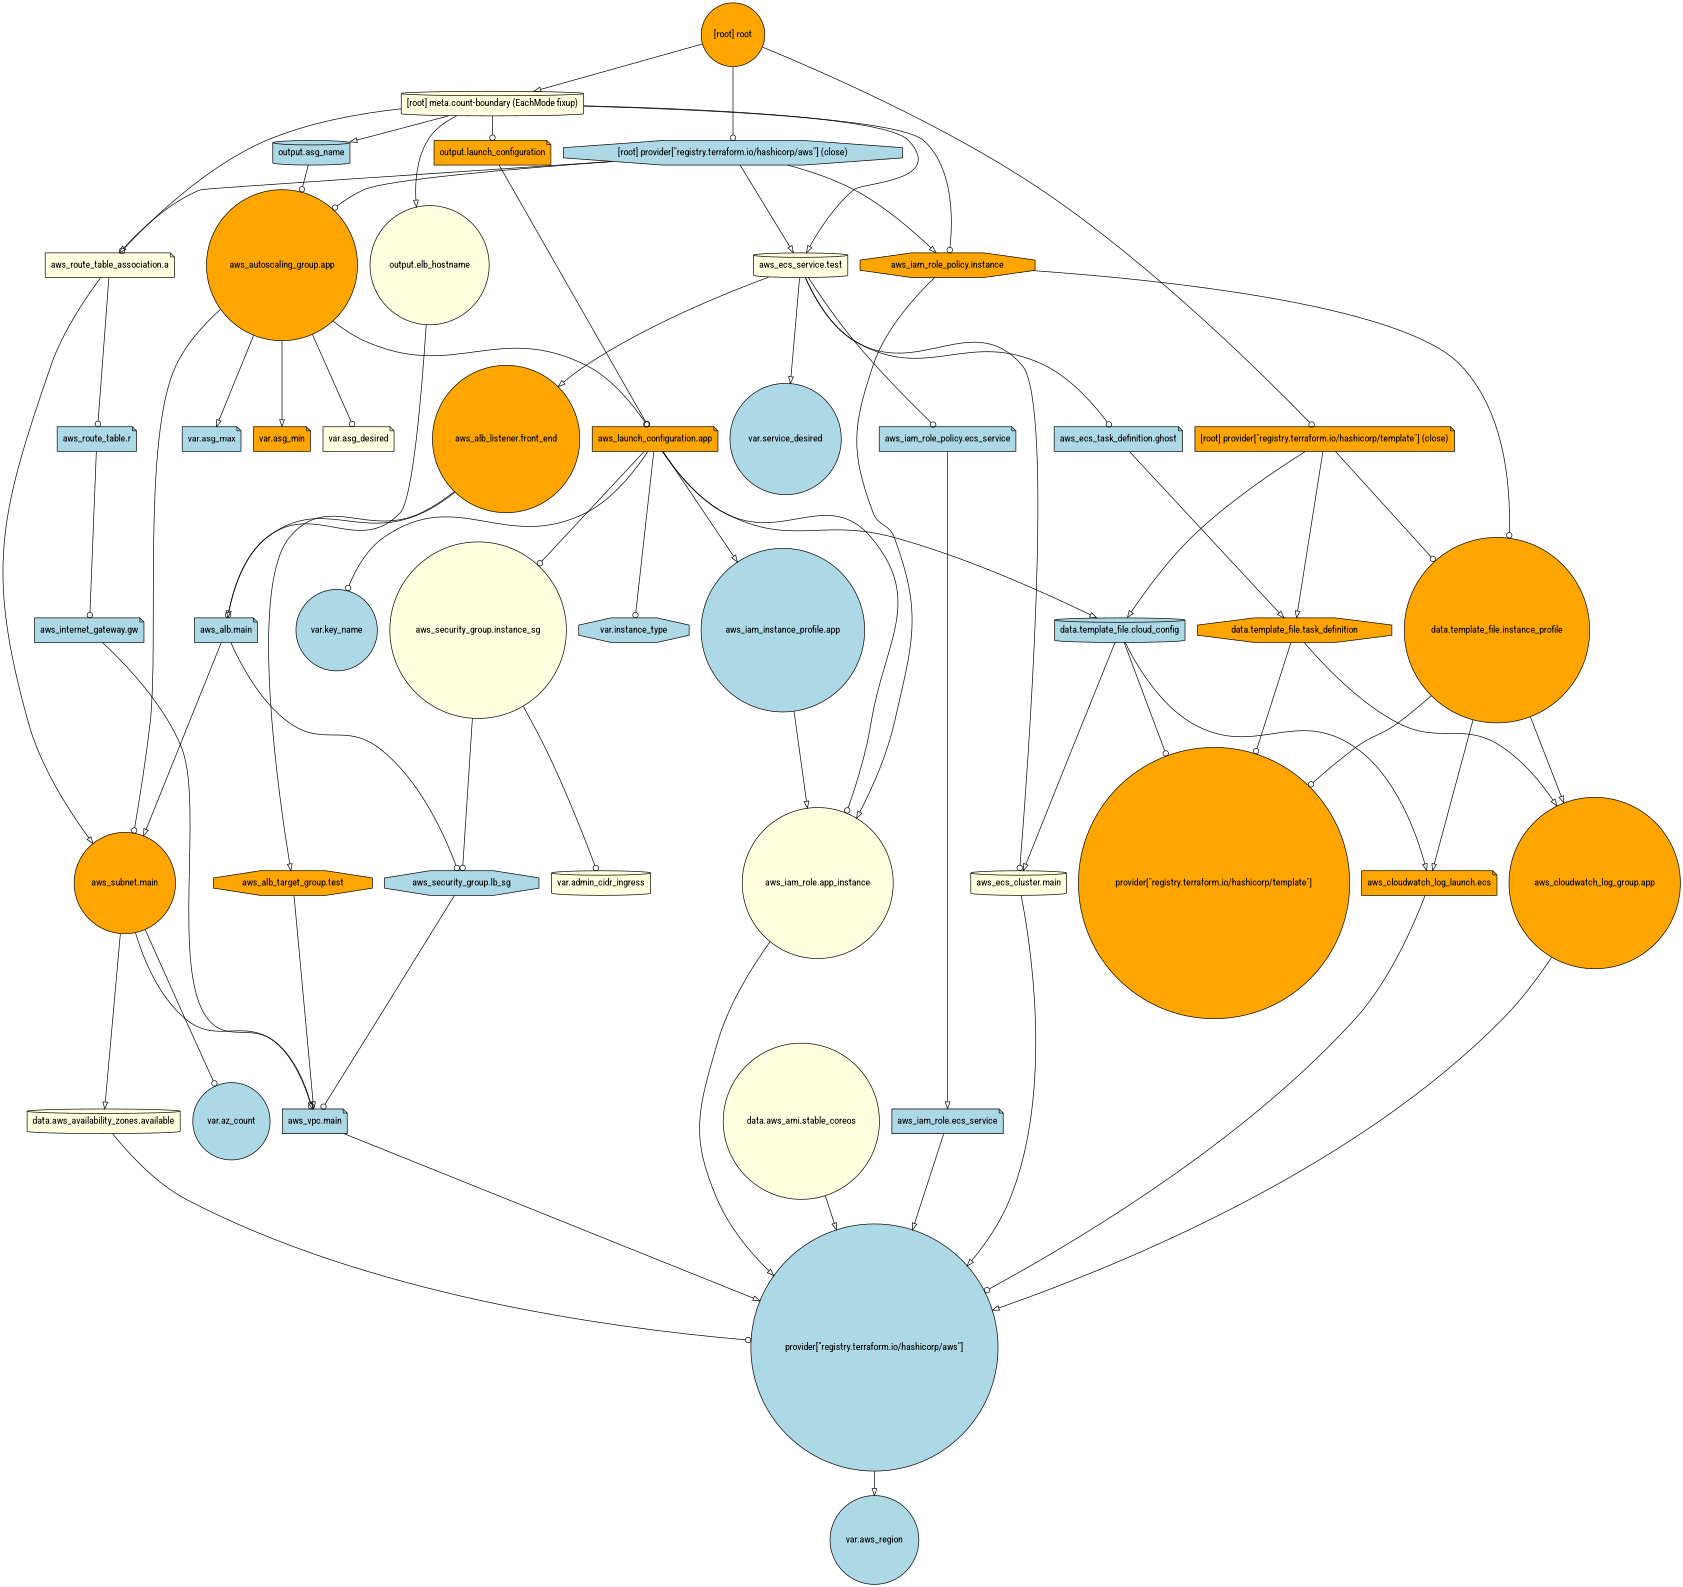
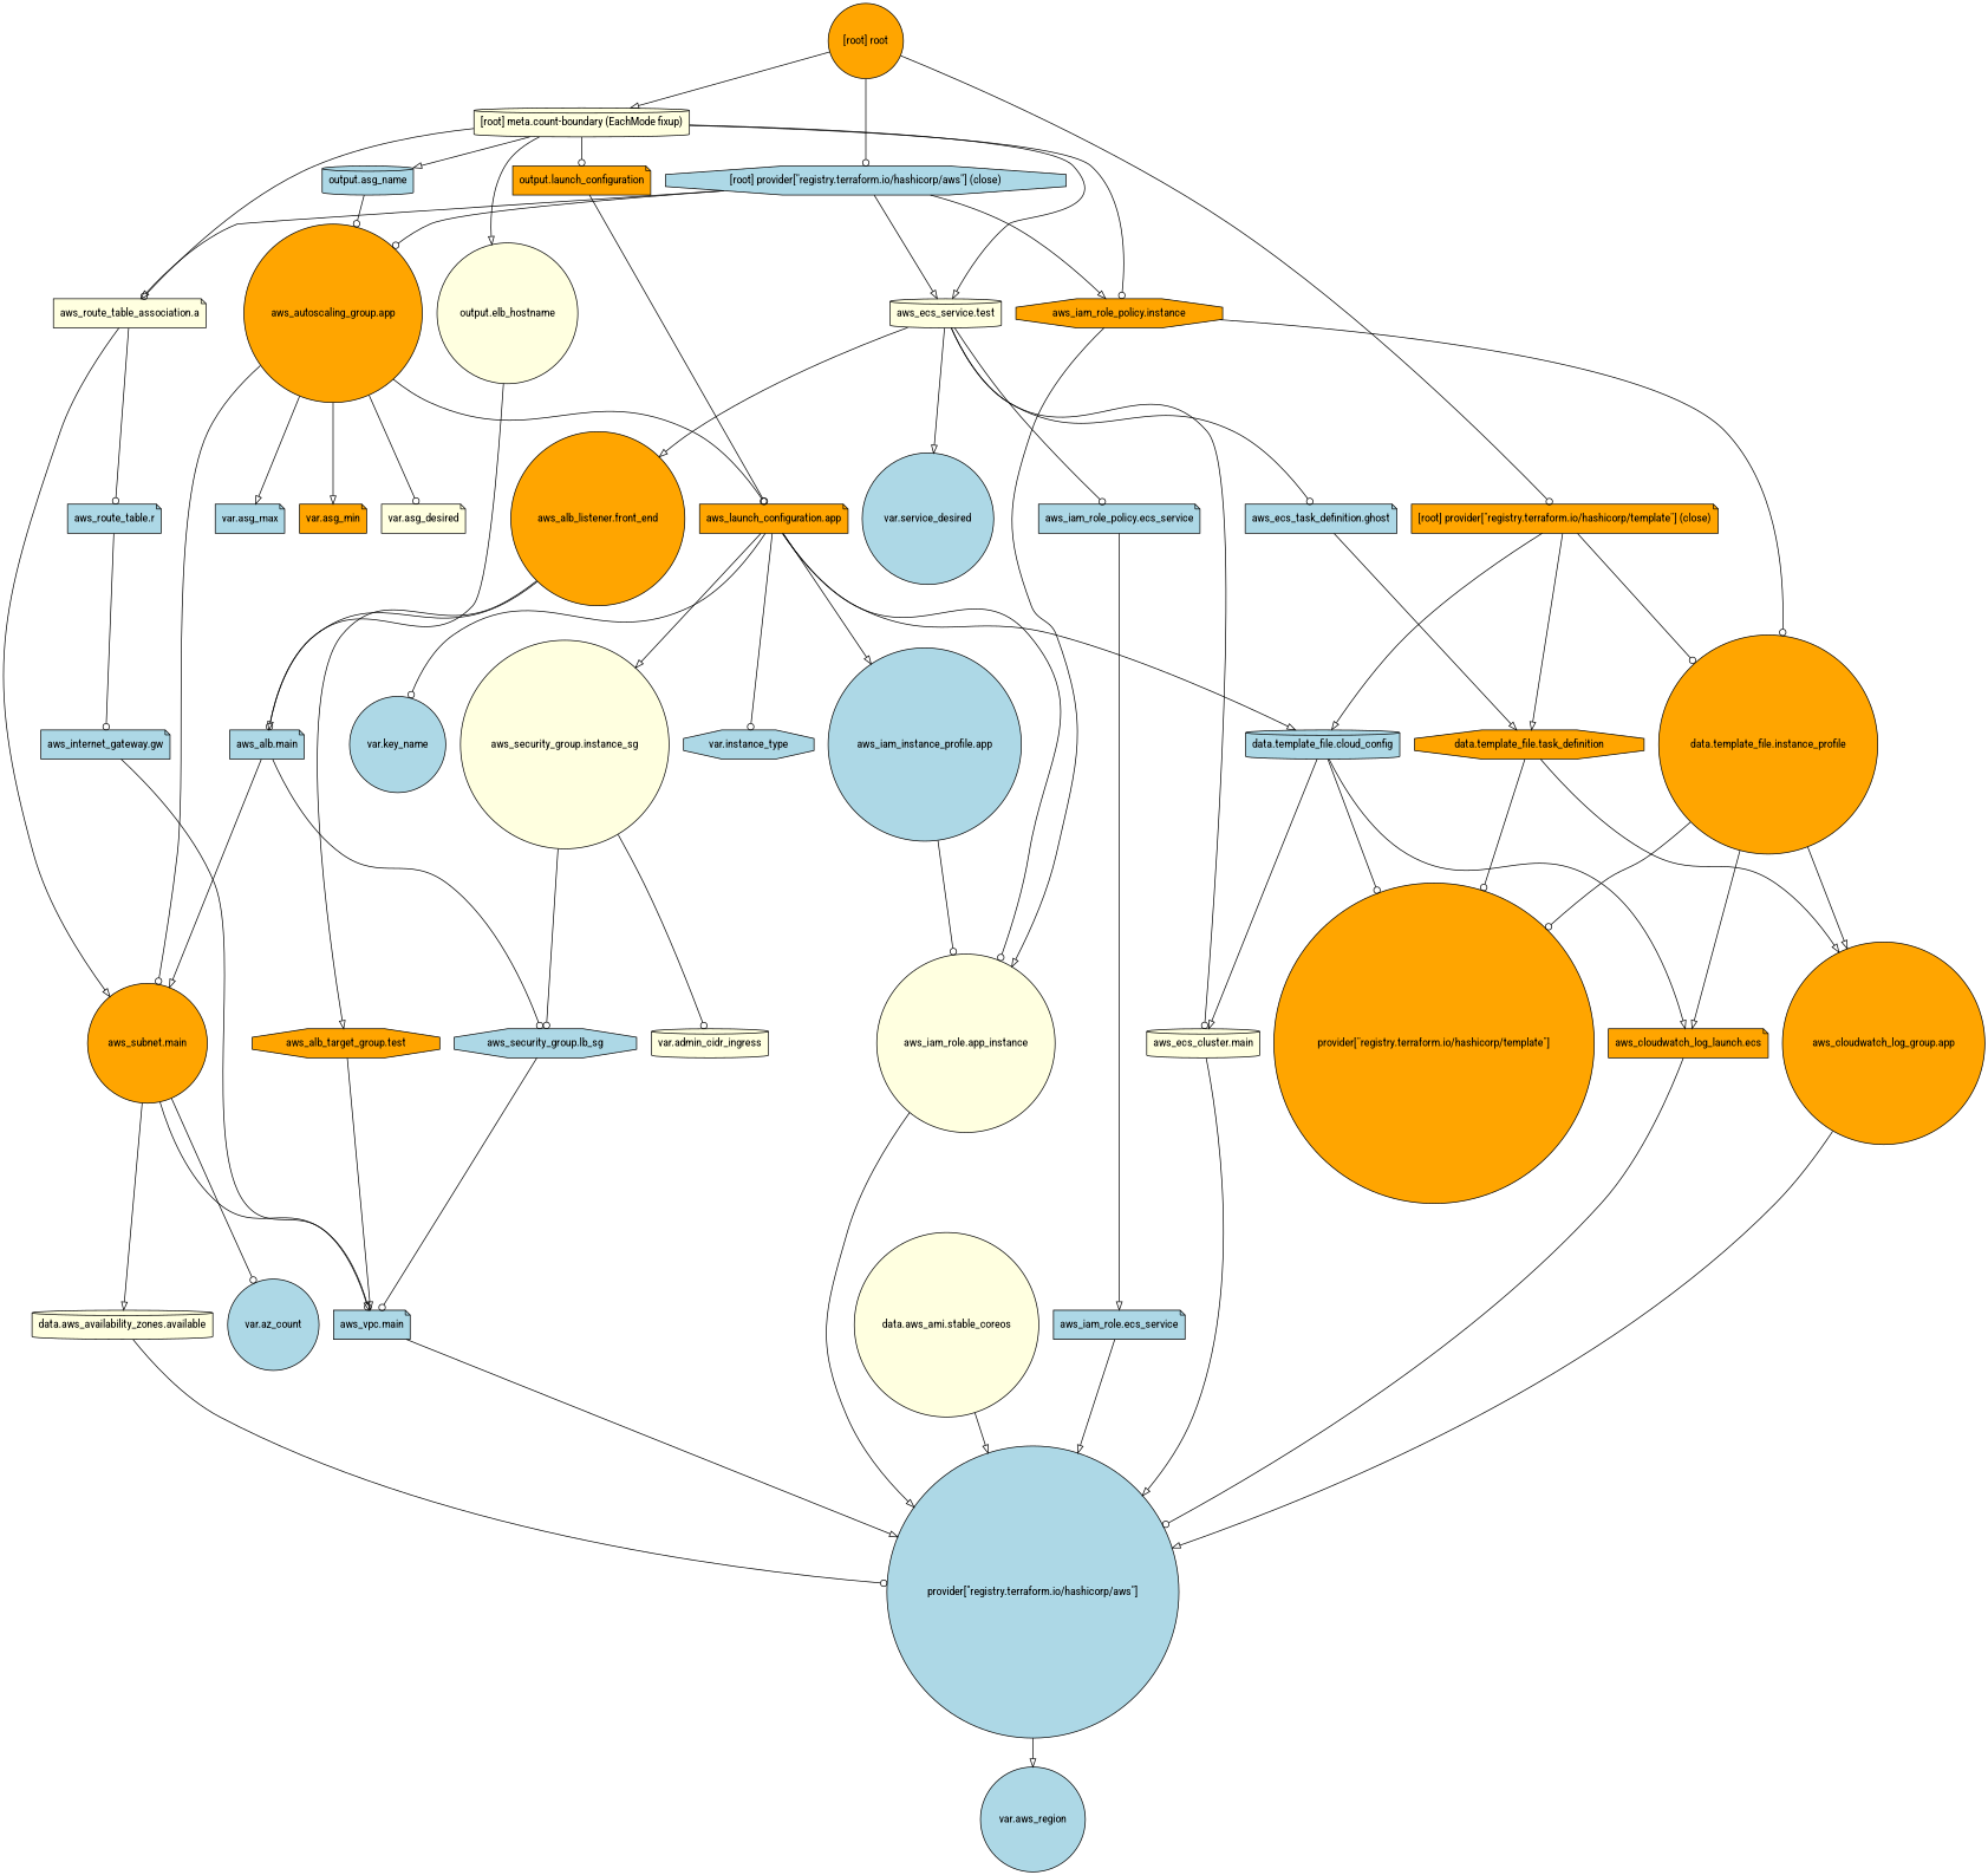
  digraph {
    compound=true
    fontname="Roboto Condensed"
    newrank=true
    node [fillcolor=lightblue fontname="Roboto Condensed" shape=circle style=filled]
    edge [arrowhead=onormal fontname="Roboto Condensed"]
    n1 [label="aws_alb.main" shape=note]
    n2 [label="aws_security_group.lb_sg" shape=octagon]
    n3 [fillcolor=orange label="aws_subnet.main"]
    n4 [fillcolor=orange label="aws_alb_listener.front_end"]
    n5 [fillcolor=orange label="aws_alb_target_group.test" shape=octagon]
    n6 [label="aws_vpc.main" shape=note]
    n7 [fillcolor=orange label="aws_autoscaling_group.app"]
    n8 [fillcolor=orange label="aws_launch_configuration.app" shape=note]
    n9 [fillcolor=lightyellow label="var.asg_desired" shape=note]
    n10 [label="var.asg_max" shape=note]
    n11 [fillcolor=orange label="var.asg_min" shape=note]
    n12 [fillcolor=orange label="aws_cloudwatch_log_group.app"]
    n13 [label="provider[\"registry.terraform.io/hashicorp/aws\"]"]
    n14 [fillcolor=orange label="aws_cloudwatch_log_launch.ecs" shape=note]
    n15 [fillcolor=lightyellow label="aws_ecs_cluster.main" shape=cylinder]
    n16 [fillcolor=lightyellow label="aws_ecs_service.test" shape=cylinder]
    n17 [label="aws_ecs_task_definition.ghost" shape=note]
    n18 [label="aws_iam_role_policy.ecs_service" shape=note]
    n19 [label="var.service_desired"]
    n20 [fillcolor=orange label="data.template_file.task_definition" shape=octagon]
    n21 [label="aws_iam_instance_profile.app"]
    n22 [fillcolor=lightyellow label="aws_iam_role.app_instance"]
    n23 [label="aws_iam_role.ecs_service" shape=note]
    n24 [fillcolor=orange label="aws_iam_role_policy.instance" shape=octagon]
    n25 [fillcolor=orange label="data.template_file.instance_profile"]
    n26 [label="aws_internet_gateway.gw" shape=note]
    n27 [fillcolor=lightyellow label="aws_security_group.instance_sg"]
    n28 [fillcolor=lightyellow label="data.aws_ami.stable_coreos"]
    n29 [label="data.template_file.cloud_config" shape=cylinder]
    n30 [label="var.instance_type" shape=octagon]
    n31 [label="var.key_name"]
    n32 [label="aws_route_table.r" shape=note]
    n33 [fillcolor=lightyellow label="aws_route_table_association.a" shape=note]
    n34 [fillcolor=lightyellow label="var.admin_cidr_ingress" shape=cylinder]
    n35 [fillcolor=lightyellow label="data.aws_availability_zones.available" shape=cylinder]
    n36 [label="var.az_count"]
    n37 [fillcolor=orange label="provider[\"registry.terraform.io/hashicorp/template\"]"]
    n38 [label="output.asg_name" shape=cylinder]
    n39 [fillcolor=lightyellow label="output.elb_hostname"]
    n40 [fillcolor=orange label="output.launch_configuration" shape=note]
    n41 [label="var.aws_region"]
    "[root] meta.count-boundary (EachMode fixup)" [fillcolor=lightyellow shape=cylinder]
    "[root] provider[\"registry.terraform.io/hashicorp/aws\"] (close)" [shape=octagon]
    "[root] provider[\"registry.terraform.io/hashicorp/template\"] (close)" [fillcolor=orange shape=note]
    "[root] root" [fillcolor=orange]
    subgraph sub_1 {
      n1
      n2
      n3
      n4
      n5
      n6
      n7
      n8
      n9
      n10
      n11
      n12
      n13
      n14
      n15
      n16
      n17
      n18
      n19
      n20
      n21
      n22
      n23
      n24
      n25
      n26
      n27
      n28
      n29
      n30
      n31
      n32
      n33
      n34
      n35
      n36
      n37
      n38
      n39
      n40
      n41
      "[root] meta.count-boundary (EachMode fixup)"
      "[root] provider[\"registry.terraform.io/hashicorp/aws\"] (close)"
      "[root] provider[\"registry.terraform.io/hashicorp/template\"] (close)"
      "[root] root"
    }
    n1 -> n2 [arrowhead=odot]
    n1 -> n3
    n2 -> n6 [arrowhead=odot]
    n3 -> n6
    n3 -> n35
    n3 -> n36 [arrowhead=odot]
    n4 -> n1 [arrowhead=odot]
    n4 -> n5
    n5 -> n6
    n6 -> n13
    n7 -> n3 [arrowhead=odot]
    n7 -> n8 [arrowhead=odot]
    n7 -> n9 [arrowhead=odot]
    n7 -> n10
    n7 -> n11
    n8 -> n21
    n8 -> n22 [arrowhead=odot]
-   n8 -> n27 [arrowhead=odot]
+   n8 -> n27
    n8 -> n29
    n8 -> n30 [arrowhead=odot]
    n8 -> n31 [arrowhead=odot]
    n12 -> n13
    n13 -> n41
    n14 -> n13 [arrowhead=odot]
    n15 -> n13
    n16 -> n4
    n16 -> n15 [arrowhead=odot]
    n16 -> n17 [arrowhead=odot]
    n16 -> n18 [arrowhead=odot]
    n16 -> n19
    n17 -> n20
    n18 -> n23
    n20 -> n12
    n20 -> n37 [arrowhead=odot]
-   n21 -> n22
+   n21 -> n22 [arrowhead=odot]
    n22 -> n13
    n23 -> n13
    n24 -> n22
    n24 -> n25 [arrowhead=odot]
    n25 -> n12
    n25 -> n14
    n25 -> n37 [arrowhead=odot]
    n26 -> n6 [arrowhead=odot]
    n27 -> n2 [arrowhead=odot]
    n27 -> n34 [arrowhead=odot]
    n28 -> n13
    n29 -> n14
    n29 -> n15
    n29 -> n37 [arrowhead=odot]
    n32 -> n26 [arrowhead=odot]
    n33 -> n3
    n33 -> n32 [arrowhead=odot]
    n35 -> n13 [arrowhead=odot]
    n38 -> n7 [arrowhead=odot]
    n39 -> n1
    n40 -> n8 [arrowhead=odot]
    "[root] meta.count-boundary (EachMode fixup)" -> n16
    "[root] meta.count-boundary (EachMode fixup)" -> n24 [arrowhead=odot]
    "[root] meta.count-boundary (EachMode fixup)" -> n33 [arrowhead=odot]
    "[root] meta.count-boundary (EachMode fixup)" -> n38
    "[root] meta.count-boundary (EachMode fixup)" -> n39
    "[root] meta.count-boundary (EachMode fixup)" -> n40 [arrowhead=odot]
    "[root] provider[\"registry.terraform.io/hashicorp/aws\"] (close)" -> n7 [arrowhead=odot]
    "[root] provider[\"registry.terraform.io/hashicorp/aws\"] (close)" -> n16
    "[root] provider[\"registry.terraform.io/hashicorp/aws\"] (close)" -> n24
    "[root] provider[\"registry.terraform.io/hashicorp/aws\"] (close)" -> n33
    "[root] provider[\"registry.terraform.io/hashicorp/template\"] (close)" -> n20
    "[root] provider[\"registry.terraform.io/hashicorp/template\"] (close)" -> n25 [arrowhead=odot]
    "[root] provider[\"registry.terraform.io/hashicorp/template\"] (close)" -> n29
    "[root] root" -> "[root] meta.count-boundary (EachMode fixup)"
    "[root] root" -> "[root] provider[\"registry.terraform.io/hashicorp/aws\"] (close)" [arrowhead=odot]
    "[root] root" -> "[root] provider[\"registry.terraform.io/hashicorp/template\"] (close)" [arrowhead=odot]
  }
